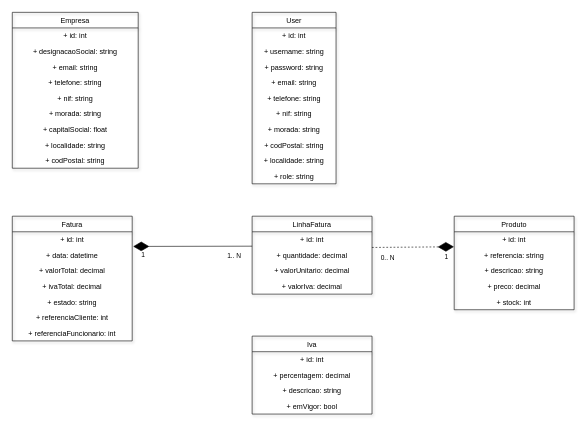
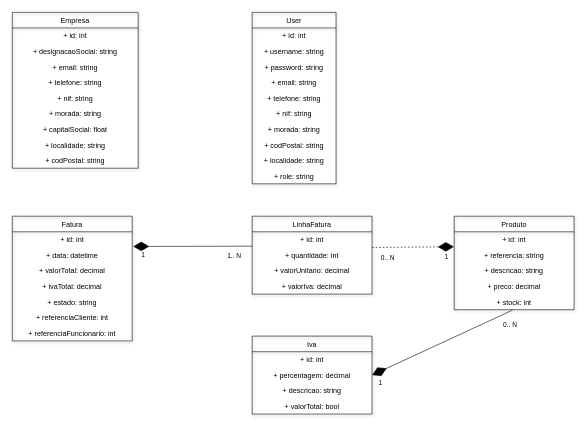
  <mxCell id="0" />
  <mxCell id="1" parent="0" />
  <mxCell id="2" value="Empresa" style="swimlane;fontStyle=0;childLayout=stackLayout;horizontal=1;startSize=26;fillColor=none;horizontalStack=0;resizeParent=1;resizeParentMax=0;resizeLast=0;collapsible=1;marginBottom=0;shadow=1;" parent="1" vertex="1"><mxGeometry x="20" y="20" width="210" height="260" as="geometry" /></mxCell>
  <mxCell id="3" value="+ id: int" style="text;strokeColor=none;fillColor=none;align=center;verticalAlign=top;spacingLeft=4;spacingRight=4;overflow=hidden;rotatable=0;points=[[0,0.5],[1,0.5]];portConstraint=eastwest;shadow=1;" parent="2" vertex="1"><mxGeometry y="26" width="210" height="26" as="geometry" /></mxCell>
  <mxCell id="4" value="+ designacaoSocial: string" style="text;strokeColor=none;fillColor=none;align=center;verticalAlign=top;spacingLeft=4;spacingRight=4;overflow=hidden;rotatable=0;points=[[0,0.5],[1,0.5]];portConstraint=eastwest;shadow=1;" parent="2" vertex="1"><mxGeometry y="52" width="210" height="26" as="geometry" /></mxCell>
  <mxCell id="5" value="+ email: string" style="text;strokeColor=none;fillColor=none;align=center;verticalAlign=top;spacingLeft=4;spacingRight=4;overflow=hidden;rotatable=0;points=[[0,0.5],[1,0.5]];portConstraint=eastwest;shadow=1;" parent="2" vertex="1"><mxGeometry y="78" width="210" height="26" as="geometry" /></mxCell>
  <mxCell id="6" value="+ telefone: string" style="text;strokeColor=none;fillColor=none;align=center;verticalAlign=top;spacingLeft=4;spacingRight=4;overflow=hidden;rotatable=0;points=[[0,0.5],[1,0.5]];portConstraint=eastwest;shadow=1;" parent="2" vertex="1"><mxGeometry y="104" width="210" height="26" as="geometry" /></mxCell>
  <mxCell id="7" value="+ nif: string" style="text;strokeColor=none;fillColor=none;align=center;verticalAlign=top;spacingLeft=4;spacingRight=4;overflow=hidden;rotatable=0;points=[[0,0.5],[1,0.5]];portConstraint=eastwest;shadow=1;" parent="2" vertex="1"><mxGeometry y="130" width="210" height="26" as="geometry" /></mxCell>
  <mxCell id="8" value="+ morada: string" style="text;strokeColor=none;fillColor=none;align=center;verticalAlign=top;spacingLeft=4;spacingRight=4;overflow=hidden;rotatable=0;points=[[0,0.5],[1,0.5]];portConstraint=eastwest;shadow=1;" parent="2" vertex="1"><mxGeometry y="156" width="210" height="26" as="geometry" /></mxCell>
  <mxCell id="9" value="+ capitalSocial: float" style="text;strokeColor=none;fillColor=none;align=center;verticalAlign=top;spacingLeft=4;spacingRight=4;overflow=hidden;rotatable=0;points=[[0,0.5],[1,0.5]];portConstraint=eastwest;shadow=1;" parent="2" vertex="1"><mxGeometry y="182" width="210" height="26" as="geometry" /></mxCell>
  <mxCell id="10" value="+ localidade: string" style="text;strokeColor=none;fillColor=none;align=center;verticalAlign=top;spacingLeft=4;spacingRight=4;overflow=hidden;rotatable=0;points=[[0,0.5],[1,0.5]];portConstraint=eastwest;shadow=1;" parent="2" vertex="1"><mxGeometry y="208" width="210" height="26" as="geometry" /></mxCell>
  <mxCell id="11" value="+ codPostal: string" style="text;strokeColor=none;fillColor=none;align=center;verticalAlign=top;spacingLeft=4;spacingRight=4;overflow=hidden;rotatable=0;points=[[0,0.5],[1,0.5]];portConstraint=eastwest;shadow=1;" parent="2" vertex="1"><mxGeometry y="234" width="210" height="26" as="geometry" /></mxCell>
  <mxCell id="12" value="User" style="swimlane;fontStyle=0;childLayout=stackLayout;horizontal=1;startSize=26;fillColor=none;horizontalStack=0;resizeParent=1;resizeParentMax=0;resizeLast=0;collapsible=1;marginBottom=0;shadow=1;" parent="1" vertex="1"><mxGeometry x="420" y="20" width="140" height="286" as="geometry" /></mxCell>
  <mxCell id="13" value="+ id: int" style="text;strokeColor=none;fillColor=none;align=center;verticalAlign=top;spacingLeft=4;spacingRight=4;overflow=hidden;rotatable=0;points=[[0,0.5],[1,0.5]];portConstraint=eastwest;shadow=1;" parent="12" vertex="1"><mxGeometry y="26" width="140" height="26" as="geometry" /></mxCell>
  <mxCell id="14" value="+ username: string" style="text;strokeColor=none;fillColor=none;align=center;verticalAlign=top;spacingLeft=4;spacingRight=4;overflow=hidden;rotatable=0;points=[[0,0.5],[1,0.5]];portConstraint=eastwest;shadow=1;" parent="12" vertex="1"><mxGeometry y="52" width="140" height="26" as="geometry" /></mxCell>
  <mxCell id="15" value="+ password: string" style="text;strokeColor=none;fillColor=none;align=center;verticalAlign=top;spacingLeft=4;spacingRight=4;overflow=hidden;rotatable=0;points=[[0,0.5],[1,0.5]];portConstraint=eastwest;shadow=1;" parent="12" vertex="1"><mxGeometry y="78" width="140" height="26" as="geometry" /></mxCell>
  <mxCell id="16" value="+ email: string" style="text;strokeColor=none;fillColor=none;align=center;verticalAlign=top;spacingLeft=4;spacingRight=4;overflow=hidden;rotatable=0;points=[[0,0.5],[1,0.5]];portConstraint=eastwest;shadow=1;" parent="12" vertex="1"><mxGeometry y="104" width="140" height="26" as="geometry" /></mxCell>
  <mxCell id="17" value="+ telefone: string" style="text;strokeColor=none;fillColor=none;align=center;verticalAlign=top;spacingLeft=4;spacingRight=4;overflow=hidden;rotatable=0;points=[[0,0.5],[1,0.5]];portConstraint=eastwest;shadow=1;" parent="12" vertex="1"><mxGeometry y="130" width="140" height="26" as="geometry" /></mxCell>
  <mxCell id="18" value="+ nif: string" style="text;strokeColor=none;fillColor=none;align=center;verticalAlign=top;spacingLeft=4;spacingRight=4;overflow=hidden;rotatable=0;points=[[0,0.5],[1,0.5]];portConstraint=eastwest;shadow=1;" parent="12" vertex="1"><mxGeometry y="156" width="140" height="26" as="geometry" /></mxCell>
  <mxCell id="19" value="+ morada: string" style="text;strokeColor=none;fillColor=none;align=center;verticalAlign=top;spacingLeft=4;spacingRight=4;overflow=hidden;rotatable=0;points=[[0,0.5],[1,0.5]];portConstraint=eastwest;shadow=1;" parent="12" vertex="1"><mxGeometry y="182" width="140" height="26" as="geometry" /></mxCell>
  <mxCell id="20" value="+ codPostal: string" style="text;strokeColor=none;fillColor=none;align=center;verticalAlign=top;spacingLeft=4;spacingRight=4;overflow=hidden;rotatable=0;points=[[0,0.5],[1,0.5]];portConstraint=eastwest;shadow=1;" parent="12" vertex="1"><mxGeometry y="208" width="140" height="26" as="geometry" /></mxCell>
  <mxCell id="21" value="+ localidade: string" style="text;strokeColor=none;fillColor=none;align=center;verticalAlign=top;spacingLeft=4;spacingRight=4;overflow=hidden;rotatable=0;points=[[0,0.5],[1,0.5]];portConstraint=eastwest;shadow=1;" parent="12" vertex="1"><mxGeometry y="234" width="140" height="26" as="geometry" /></mxCell>
  <mxCell id="22" value="+ role: string" style="text;strokeColor=none;fillColor=none;align=center;verticalAlign=top;spacingLeft=4;spacingRight=4;overflow=hidden;rotatable=0;points=[[0,0.5],[1,0.5]];portConstraint=eastwest;shadow=1;" parent="12" vertex="1"><mxGeometry y="260" width="140" height="26" as="geometry" /></mxCell>
  <mxCell id="23" value="Fatura" style="swimlane;fontStyle=0;childLayout=stackLayout;horizontal=1;startSize=26;fillColor=none;horizontalStack=0;resizeParent=1;resizeParentMax=0;resizeLast=0;collapsible=1;marginBottom=0;shadow=1;" parent="1" vertex="1"><mxGeometry x="20" y="360" width="200" height="208" as="geometry" /></mxCell>
  <mxCell id="24" value="+ id: int" style="text;strokeColor=none;fillColor=none;align=center;verticalAlign=top;spacingLeft=4;spacingRight=4;overflow=hidden;rotatable=0;points=[[0,0.5],[1,0.5]];portConstraint=eastwest;shadow=1;" parent="23" vertex="1"><mxGeometry y="26" width="200" height="26" as="geometry" /></mxCell>
  <mxCell id="25" value="+ data: datetime" style="text;strokeColor=none;fillColor=none;align=center;verticalAlign=top;spacingLeft=4;spacingRight=4;overflow=hidden;rotatable=0;points=[[0,0.5],[1,0.5]];portConstraint=eastwest;shadow=1;" parent="23" vertex="1"><mxGeometry y="52" width="200" height="26" as="geometry" /></mxCell>
  <mxCell id="26" value="+ valorTotal: decimal" style="text;strokeColor=none;fillColor=none;align=center;verticalAlign=top;spacingLeft=4;spacingRight=4;overflow=hidden;rotatable=0;points=[[0,0.5],[1,0.5]];portConstraint=eastwest;shadow=1;" parent="23" vertex="1"><mxGeometry y="78" width="200" height="26" as="geometry" /></mxCell>
  <mxCell id="27" value="+ ivaTotal: decimal" style="text;strokeColor=none;fillColor=none;align=center;verticalAlign=top;spacingLeft=4;spacingRight=4;overflow=hidden;rotatable=0;points=[[0,0.5],[1,0.5]];portConstraint=eastwest;shadow=1;" parent="23" vertex="1"><mxGeometry y="104" width="200" height="26" as="geometry" /></mxCell>
  <mxCell id="28" value="+ estado: string" style="text;strokeColor=none;fillColor=none;align=center;verticalAlign=top;spacingLeft=4;spacingRight=4;overflow=hidden;rotatable=0;points=[[0,0.5],[1,0.5]];portConstraint=eastwest;shadow=1;" parent="23" vertex="1"><mxGeometry y="130" width="200" height="26" as="geometry" /></mxCell>
  <mxCell id="29" value="+ referenciaCliente: int" style="text;strokeColor=none;fillColor=none;align=center;verticalAlign=top;spacingLeft=4;spacingRight=4;overflow=hidden;rotatable=0;points=[[0,0.5],[1,0.5]];portConstraint=eastwest;shadow=1;" parent="23" vertex="1"><mxGeometry y="156" width="200" height="26" as="geometry" /></mxCell>
  <mxCell id="30" value="+ referenciaFuncionario: int" style="text;strokeColor=none;fillColor=none;align=center;verticalAlign=top;spacingLeft=4;spacingRight=4;overflow=hidden;rotatable=0;points=[[0,0.5],[1,0.5]];portConstraint=eastwest;shadow=1;" parent="23" vertex="1"><mxGeometry y="182" width="200" height="26" as="geometry" /></mxCell>
  <mxCell id="31" value="LinhaFatura" style="swimlane;fontStyle=0;childLayout=stackLayout;horizontal=1;startSize=26;fillColor=none;horizontalStack=0;resizeParent=1;resizeParentMax=0;resizeLast=0;collapsible=1;marginBottom=0;shadow=1;" vertex="1" parent="1"><mxGeometry x="420" y="360" width="200" height="130" as="geometry" /></mxCell>
  <mxCell id="32" value="+ id: int" style="text;strokeColor=none;fillColor=none;align=center;verticalAlign=top;spacingLeft=4;spacingRight=4;overflow=hidden;rotatable=0;points=[[0,0.5],[1,0.5]];portConstraint=eastwest;shadow=1;" vertex="1" parent="31"><mxGeometry y="26" width="200" height="26" as="geometry" /></mxCell>
- <mxCell id="33" value="+ quantidade: decimal" style="text;strokeColor=none;fillColor=none;align=center;verticalAlign=top;spacingLeft=4;spacingRight=4;overflow=hidden;rotatable=0;points=[[0,0.5],[1,0.5]];portConstraint=eastwest;shadow=1;" vertex="1" parent="31"><mxGeometry y="52" width="200" height="26" as="geometry" /></mxCell>
+ <mxCell id="33" value="+ quantidade: int" style="text;strokeColor=none;fillColor=none;align=center;verticalAlign=top;spacingLeft=4;spacingRight=4;overflow=hidden;rotatable=0;points=[[0,0.5],[1,0.5]];portConstraint=eastwest;shadow=1;" vertex="1" parent="31"><mxGeometry y="52" width="200" height="26" as="geometry" /></mxCell>
  <mxCell id="34" value="+ valorUnitario: decimal" style="text;strokeColor=none;fillColor=none;align=center;verticalAlign=top;spacingLeft=4;spacingRight=4;overflow=hidden;rotatable=0;points=[[0,0.5],[1,0.5]];portConstraint=eastwest;shadow=1;" vertex="1" parent="31"><mxGeometry y="78" width="200" height="26" as="geometry" /></mxCell>
  <mxCell id="35" value="+ valorIva: decimal" style="text;strokeColor=none;fillColor=none;align=center;verticalAlign=top;spacingLeft=4;spacingRight=4;overflow=hidden;rotatable=0;points=[[0,0.5],[1,0.5]];portConstraint=eastwest;shadow=1;" vertex="1" parent="31"><mxGeometry y="104" width="200" height="26" as="geometry" /></mxCell>
  <mxCell id="36" value="Produto" style="swimlane;fontStyle=0;childLayout=stackLayout;horizontal=1;startSize=26;fillColor=none;horizontalStack=0;resizeParent=1;resizeParentMax=0;resizeLast=0;collapsible=1;marginBottom=0;shadow=1;" vertex="1" parent="1"><mxGeometry x="757" y="360" width="200" height="156" as="geometry" /></mxCell>
  <mxCell id="37" value="+ id: int" style="text;strokeColor=none;fillColor=none;align=center;verticalAlign=top;spacingLeft=4;spacingRight=4;overflow=hidden;rotatable=0;points=[[0,0.5],[1,0.5]];portConstraint=eastwest;shadow=1;" vertex="1" parent="36"><mxGeometry y="26" width="200" height="26" as="geometry" /></mxCell>
  <mxCell id="38" value="+ referencia: string" style="text;strokeColor=none;fillColor=none;align=center;verticalAlign=top;spacingLeft=4;spacingRight=4;overflow=hidden;rotatable=0;points=[[0,0.5],[1,0.5]];portConstraint=eastwest;shadow=1;" vertex="1" parent="36"><mxGeometry y="52" width="200" height="26" as="geometry" /></mxCell>
  <mxCell id="39" value="+ descricao: string" style="text;strokeColor=none;fillColor=none;align=center;verticalAlign=top;spacingLeft=4;spacingRight=4;overflow=hidden;rotatable=0;points=[[0,0.5],[1,0.5]];portConstraint=eastwest;shadow=1;" vertex="1" parent="36"><mxGeometry y="78" width="200" height="26" as="geometry" /></mxCell>
  <mxCell id="40" value="+ preco: decimal" style="text;strokeColor=none;fillColor=none;align=center;verticalAlign=top;spacingLeft=4;spacingRight=4;overflow=hidden;rotatable=0;points=[[0,0.5],[1,0.5]];portConstraint=eastwest;shadow=1;" vertex="1" parent="36"><mxGeometry y="104" width="200" height="26" as="geometry" /></mxCell>
  <mxCell id="41" value="+ stock: int" style="text;strokeColor=none;fillColor=none;align=center;verticalAlign=top;spacingLeft=4;spacingRight=4;overflow=hidden;rotatable=0;points=[[0,0.5],[1,0.5]];portConstraint=eastwest;shadow=1;" vertex="1" parent="36"><mxGeometry y="130" width="200" height="26" as="geometry" /></mxCell>
  <mxCell id="42" value="Iva" style="swimlane;fontStyle=0;childLayout=stackLayout;horizontal=1;startSize=26;fillColor=none;horizontalStack=0;resizeParent=1;resizeParentMax=0;resizeLast=0;collapsible=1;marginBottom=0;shadow=1;" vertex="1" parent="1"><mxGeometry x="420" y="560" width="200" height="130" as="geometry" /></mxCell>
  <mxCell id="43" value="+ id: int" style="text;strokeColor=none;fillColor=none;align=center;verticalAlign=top;spacingLeft=4;spacingRight=4;overflow=hidden;rotatable=0;points=[[0,0.5],[1,0.5]];portConstraint=eastwest;shadow=1;" vertex="1" parent="42"><mxGeometry y="26" width="200" height="26" as="geometry" /></mxCell>
  <mxCell id="44" value="+ percentagem: decimal" style="text;strokeColor=none;fillColor=none;align=center;verticalAlign=top;spacingLeft=4;spacingRight=4;overflow=hidden;rotatable=0;points=[[0,0.5],[1,0.5]];portConstraint=eastwest;shadow=1;" vertex="1" parent="42"><mxGeometry y="52" width="200" height="26" as="geometry" /></mxCell>
  <mxCell id="45" value="+ descricao: string" style="text;strokeColor=none;fillColor=none;align=center;verticalAlign=top;spacingLeft=4;spacingRight=4;overflow=hidden;rotatable=0;points=[[0,0.5],[1,0.5]];portConstraint=eastwest;shadow=1;" vertex="1" parent="42"><mxGeometry y="78" width="200" height="26" as="geometry" /></mxCell>
- <mxCell id="46" value="+ emVigor: bool" style="text;strokeColor=none;fillColor=none;align=center;verticalAlign=top;spacingLeft=4;spacingRight=4;overflow=hidden;rotatable=0;points=[[0,0.5],[1,0.5]];portConstraint=eastwest;shadow=1;" vertex="1" parent="42"><mxGeometry y="104" width="200" height="26" as="geometry" /></mxCell>
+ <mxCell id="46" value="+ valorTotal: bool" style="text;strokeColor=none;fillColor=none;align=center;verticalAlign=top;spacingLeft=4;spacingRight=4;overflow=hidden;rotatable=0;points=[[0,0.5],[1,0.5]];portConstraint=eastwest;shadow=1;" vertex="1" parent="42"><mxGeometry y="104" width="200" height="26" as="geometry" /></mxCell>
  <mxCell id="47" value="" style="endArrow=diamondThin;endFill=1;endSize=24;html=1;rounded=0;entryX=1.008;entryY=-0.06;entryDx=0;entryDy=0;entryPerimeter=0;" edge="1" parent="1" target="25"><mxGeometry width="160" relative="1" as="geometry"><mxPoint x="420" y="410" as="sourcePoint" /><mxPoint x="380" y="900" as="targetPoint" /></mxGeometry></mxCell>
  <mxCell id="48" value="1.. N" style="edgeLabel;html=1;align=center;verticalAlign=middle;resizable=0;points=[];" vertex="1" connectable="0" parent="47"><mxGeometry x="0.858" y="-7" relative="1" as="geometry"><mxPoint x="154" y="22" as="offset" /></mxGeometry></mxCell>
  <mxCell id="49" value="1&lt;br&gt;" style="edgeLabel;html=1;align=center;verticalAlign=middle;resizable=0;points=[];" vertex="1" connectable="0" parent="47"><mxGeometry x="0.849" y="6" relative="1" as="geometry"><mxPoint y="8" as="offset" /></mxGeometry></mxCell>
  <mxCell id="50" value="" style="endArrow=diamondThin;endFill=1;endSize=24;html=1;rounded=0;entryX=-0.002;entryY=-0.038;entryDx=0;entryDy=0;entryPerimeter=0;exitX=0.999;exitY=0.005;exitDx=0;exitDy=0;exitPerimeter=0;dashed=1;" edge="1" parent="1" source="33" target="38"><mxGeometry width="160" relative="1" as="geometry"><mxPoint x="460" y="860" as="sourcePoint" /><mxPoint x="620" y="860" as="targetPoint" /></mxGeometry></mxCell>
  <mxCell id="51" value="1" style="edgeLabel;html=1;align=center;verticalAlign=middle;resizable=0;points=[];" vertex="1" connectable="0" parent="50"><mxGeometry x="0.81" y="-8" relative="1" as="geometry"><mxPoint y="8" as="offset" /></mxGeometry></mxCell>
  <mxCell id="52" value="0.. N" style="edgeLabel;html=1;align=center;verticalAlign=middle;resizable=0;points=[];" vertex="1" connectable="0" parent="50"><mxGeometry x="0.824" y="2" relative="1" as="geometry"><mxPoint x="-99" y="20" as="offset" /></mxGeometry></mxCell>
+ <mxCell id="53" value="" style="endArrow=diamondThin;endFill=1;endSize=24;html=1;rounded=0;entryX=1;entryY=0.5;entryDx=0;entryDy=0;exitX=0.486;exitY=1.027;exitDx=0;exitDy=0;exitPerimeter=0;" edge="1" parent="1" source="41" target="44"><mxGeometry width="160" relative="1" as="geometry"><mxPoint x="850" y="620" as="sourcePoint" /><mxPoint x="990" y="820" as="targetPoint" /></mxGeometry></mxCell>
+ <mxCell id="54" value="1" style="edgeLabel;html=1;align=center;verticalAlign=middle;resizable=0;points=[];" vertex="1" connectable="0" parent="53"><mxGeometry x="0.882" relative="1" as="geometry"><mxPoint y="19" as="offset" /></mxGeometry></mxCell>
+ <mxCell id="55" value="0.. N" style="edgeLabel;html=1;align=center;verticalAlign=middle;resizable=0;points=[];" vertex="1" connectable="0" parent="53"><mxGeometry x="-0.793" relative="1" as="geometry"><mxPoint x="20" y="12" as="offset" /></mxGeometry></mxCell>
